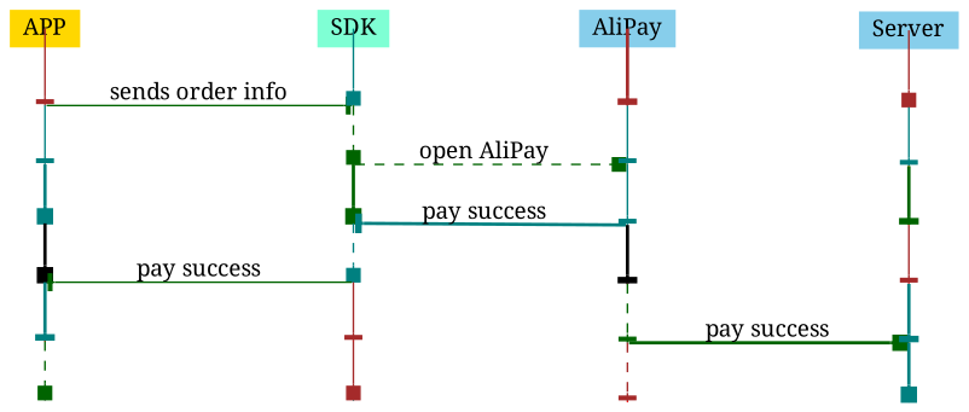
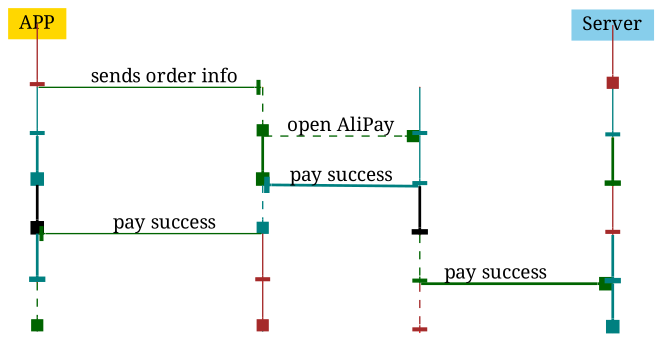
  digraph {
    fontname="Noto Serif"
    rankdir=LR
    node [color=red fillcolor=aquamarine fontname="Noto Serif" shape=point style=filled]
    edge [arrowhead=tee color=teal fontname="Noto Serif" style=solid tailclip=false]
    APP [color=teal fillcolor=gold height=0 shape=plaintext width=0]
    step00 [color=gray40 fillcolor=lightgrey height=0 width=0]
    step01 [color=gray40 fillcolor=lightgrey height=0 width=0]
    step02 [color=teal height=0 width=0]
    step03 [color=gray40 fillcolor=skyblue height=0 width=0]
    step04 [fillcolor=skyblue height=0 width=0]
    step05 [color=gray40 fillcolor=skyblue height=0 width=0]
-   SDK [color=teal height=0 shape=plaintext width=0]
    step10 [color=darkorange fillcolor=gold height=0 width=0]
    step11 [fillcolor=lightgrey height=0 width=0]
    step12 [color=darkorange height=0 width=0]
    step13 [fillcolor=lightgrey height=0 width=0]
    step14 [fillcolor=lightgrey height=0 width=0]
    step15 [color=teal height=0 width=0]
-   AliPay [color=darkorange fillcolor=skyblue height=0 shape=plaintext width=0]
    step20 [height=0 width=0]
    step21 [color=darkorange fillcolor=skyblue height=0 width=0]
    step22 [color=teal fillcolor=skyblue height=0 width=0]
    step23 [fillcolor=lightgrey height=0 width=0]
    step24 [color=gray40 height=0 width=0]
    step25 [fillcolor=gold height=0 width=0]
    Server [color=gray40 fillcolor=skyblue height=0 shape=plaintext width=0]
    step30 [height=0 width=0]
    step31 [color=darkorange fillcolor=gold height=0 width=0]
    step32 [color=darkorange fillcolor=skyblue height=0 width=0]
    step33 [fillcolor=gold height=0 width=0]
    step34 [color=darkorange height=0 width=0]
    step35 [color=gray40 fillcolor=gold height=0 width=0]
    subgraph sub_1 {
      rank=same
      APP
      step00
      step01
      step02
      step03
      step04
      step05
    }
    subgraph sub_2 {
      rank=same
-     SDK
      step10
      step11
      step12
      step13
      step14
      step15
    }
    subgraph sub_3 {
      rank=same
-     AliPay
      step20
      step21
      step22
      step23
      step24
      step25
    }
    subgraph sub_4 {
      rank=same
      Server
      step30
      step31
      step32
      step33
      step34
      step35
    }
    APP -> step00 [color=brown]
    step00 -> step01
    step00 -> step10 [color=darkgreen label="sends order info"]
    step01 -> step02 [arrowhead=box style=bold]
    step02 -> step03 [arrowhead=box color=black style=bold]
    step03 -> step04 [style=bold]
    step04 -> step05 [arrowhead=box color=darkgreen style=dashed]
-   SDK -> step10 [arrowhead=box]
    step10 -> step11 [arrowhead=box color=darkgreen style=dashed]
    step11 -> step12 [arrowhead=box color=darkgreen style=bold]
    step11 -> step21 [arrowhead=box color=darkgreen label="open AliPay" style=dashed]
    step12 -> step13 [arrowhead=box style=dashed]
    step13 -> step03 [color=darkgreen label="pay success"]
    step13 -> step14 [color=brown]
    step14 -> step15 [arrowhead=box color=brown]
-   AliPay -> step20 [color=brown style=bold]
    step20 -> step21
    step21 -> step22
    step22 -> step12 [label="pay success" style=bold]
    step22 -> step23 [color=black style=bold]
    step23 -> step24 [color=darkgreen style=dashed]
    step24 -> step25 [color=brown style=dashed]
    step24 -> step34 [arrowhead=box color=darkgreen label="pay success" style=bold]
    Server -> step30 [arrowhead=box color=brown]
    step30 -> step31
    step31 -> step32 [color=darkgreen style=bold]
    step32 -> step33 [color=brown]
    step33 -> step34 [style=bold]
    step34 -> step35 [arrowhead=box style=bold]
  }
